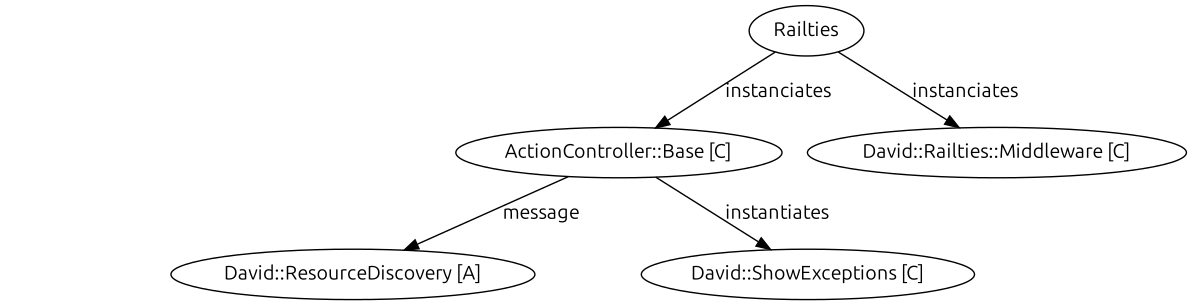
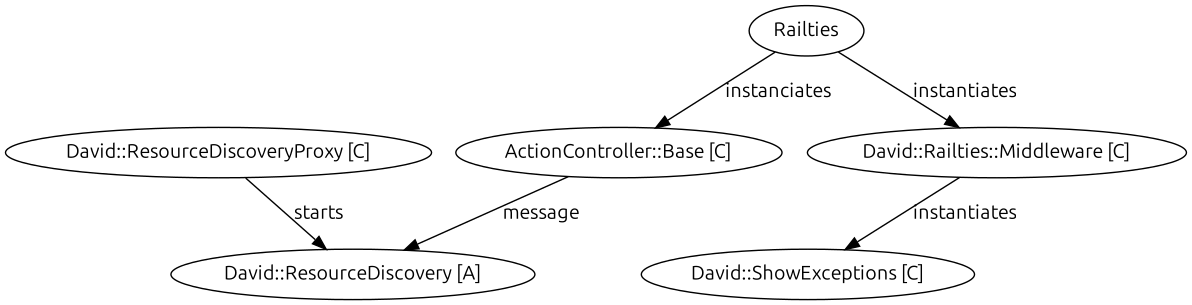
  digraph {
    fontname=Ubuntu
    node [fontname=Ubuntu]
    edge [fontname=Ubuntu]
    n1 [label="ActionController::Base [C]"]
    n2 [label="David::ResourceDiscovery [A]"]
    n3 [label="David::Railties::Middleware [C]"]
    n4 [label="David::ShowExceptions [C]"]
+   n5 [label="David::ResourceDiscoveryProxy [C]"]
    n6 [label=Railties]
    n1 -> n2 [label=message]
-   n1 -> n4 [label=instantiates]
+   n3 -> n4 [label=instantiates]
+   n5 -> n2 [label=starts]
    n6 -> n1 [label=instanciates]
-   n6 -> n3 [label=instanciates]
+   n6 -> n3 [label=instantiates]
  }
